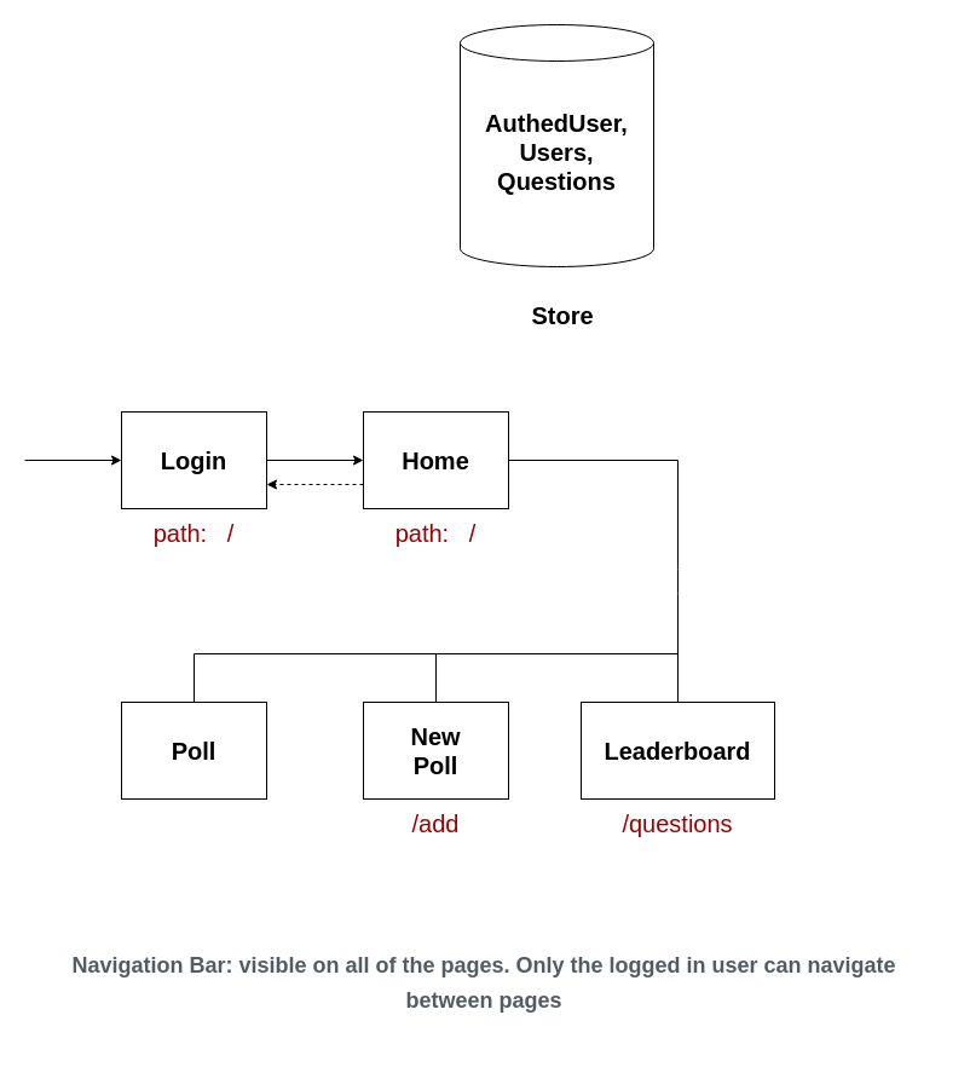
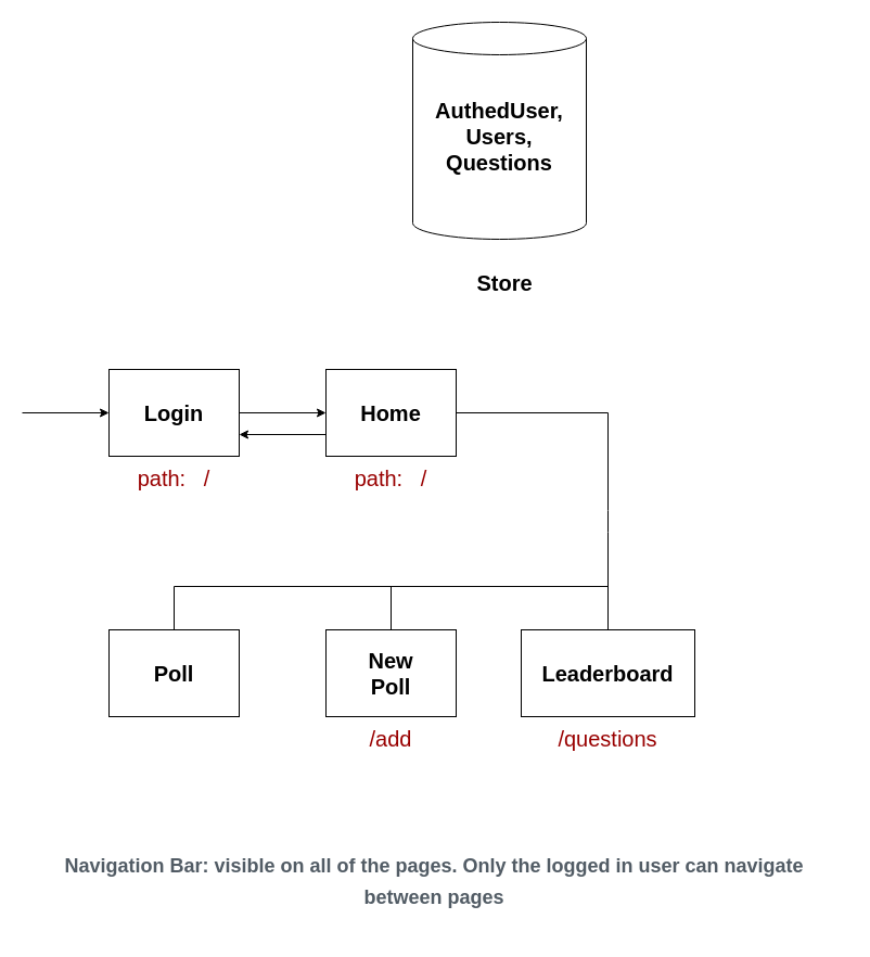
  <mxCell id="0" />
  <mxCell id="1" parent="0" />
  <mxCell id="2" value="" style="rounded=0;whiteSpace=wrap;html=1;" vertex="1" parent="1"><mxGeometry x="100" y="340" width="120" height="80" as="geometry" /></mxCell>
  <mxCell id="3" value="&lt;br&gt;Login&lt;br style=&quot;font-size: 20px&quot;&gt;&lt;span style=&quot;font-size: 20px&quot;&gt;&lt;br style=&quot;font-size: 20px&quot;&gt;&lt;/span&gt;" style="text;html=1;strokeColor=none;fillColor=none;align=center;verticalAlign=middle;whiteSpace=wrap;rounded=0;labelPosition=center;verticalLabelPosition=middle;fontSize=20;fontStyle=1" vertex="1" parent="1"><mxGeometry x="100" y="340" width="120" height="80" as="geometry" /></mxCell>
  <mxCell id="4" value="" style="endArrow=classic;html=1;" edge="1" parent="1"><mxGeometry width="50" height="50" relative="1" as="geometry"><mxPoint x="20" y="380" as="sourcePoint" /><mxPoint x="100" y="380" as="targetPoint" /></mxGeometry></mxCell>
  <mxCell id="5" value="&lt;font color=&quot;#990000&quot;&gt;path:&amp;nbsp; &amp;nbsp;/&lt;/font&gt;" style="text;html=1;strokeColor=none;fillColor=none;align=center;verticalAlign=middle;whiteSpace=wrap;rounded=0;fontSize=20;" vertex="1" parent="1"><mxGeometry x="100" y="430" width="120" height="20" as="geometry" /></mxCell>
  <mxCell id="6" value="" style="rounded=0;whiteSpace=wrap;html=1;" vertex="1" parent="1"><mxGeometry x="300" y="340" width="120" height="80" as="geometry" /></mxCell>
  <mxCell id="7" value="&lt;span style=&quot;font-size: 20px&quot;&gt;Home&lt;br style=&quot;font-size: 20px&quot;&gt;&lt;/span&gt;" style="text;html=1;strokeColor=none;fillColor=none;align=center;verticalAlign=middle;whiteSpace=wrap;rounded=0;labelPosition=center;verticalLabelPosition=middle;fontSize=20;fontStyle=1" vertex="1" parent="1"><mxGeometry x="300" y="340" width="120" height="80" as="geometry" /></mxCell>
  <mxCell id="8" value="" style="endArrow=classic;html=1;" edge="1" parent="1"><mxGeometry width="50" height="50" relative="1" as="geometry"><mxPoint x="220" y="380" as="sourcePoint" /><mxPoint x="300" y="380" as="targetPoint" /></mxGeometry></mxCell>
  <mxCell id="9" value="&lt;font color=&quot;#990000&quot;&gt;path:&amp;nbsp; &amp;nbsp;/&lt;/font&gt;" style="text;html=1;strokeColor=none;fillColor=none;align=center;verticalAlign=middle;whiteSpace=wrap;rounded=0;fontSize=20;" vertex="1" parent="1"><mxGeometry x="300" y="430" width="120" height="20" as="geometry" /></mxCell>
  <mxCell id="10" value="" style="shape=cylinder3;whiteSpace=wrap;html=1;boundedLbl=1;backgroundOutline=1;size=15;fontSize=20;" vertex="1" parent="1"><mxGeometry x="380" y="20" width="160" height="200" as="geometry" /></mxCell>
  <mxCell id="11" value="&lt;span style=&quot;font-size: 20px&quot;&gt;AuthedUser, &lt;br&gt;Users, &lt;br&gt;Questions&lt;br style=&quot;font-size: 20px&quot;&gt;&lt;/span&gt;" style="text;html=1;strokeColor=none;fillColor=none;align=center;verticalAlign=middle;whiteSpace=wrap;rounded=0;labelPosition=center;verticalLabelPosition=middle;fontSize=20;fontStyle=1" vertex="1" parent="1"><mxGeometry x="380" y="50" width="160" height="150" as="geometry" /></mxCell>
  <mxCell id="12" value="" style="rounded=0;whiteSpace=wrap;html=1;" vertex="1" parent="1"><mxGeometry x="480" y="580" width="160" height="80" as="geometry" /></mxCell>
  <mxCell id="13" value="&lt;span style=&quot;font-size: 20px&quot;&gt;Leaderboard&lt;br style=&quot;font-size: 20px&quot;&gt;&lt;/span&gt;" style="text;html=1;strokeColor=none;fillColor=none;align=center;verticalAlign=middle;whiteSpace=wrap;rounded=0;labelPosition=center;verticalLabelPosition=middle;fontSize=20;fontStyle=1" vertex="1" parent="1"><mxGeometry x="515" y="580" width="90" height="80" as="geometry" /></mxCell>
  <mxCell id="14" value="&lt;font color=&quot;#990000&quot;&gt;/questions&lt;/font&gt;" style="text;html=1;strokeColor=none;fillColor=none;align=center;verticalAlign=middle;whiteSpace=wrap;rounded=0;fontSize=20;" vertex="1" parent="1"><mxGeometry x="500" y="670" width="120" height="20" as="geometry" /></mxCell>
  <mxCell id="15" value="" style="rounded=0;whiteSpace=wrap;html=1;" vertex="1" parent="1"><mxGeometry x="300" y="580" width="120" height="80" as="geometry" /></mxCell>
  <mxCell id="16" value="&lt;span style=&quot;font-size: 20px&quot;&gt;New&lt;br&gt;Poll&lt;br style=&quot;font-size: 20px&quot;&gt;&lt;/span&gt;" style="text;html=1;strokeColor=none;fillColor=none;align=center;verticalAlign=middle;whiteSpace=wrap;rounded=0;labelPosition=center;verticalLabelPosition=middle;fontSize=20;fontStyle=1" vertex="1" parent="1"><mxGeometry x="300" y="580" width="120" height="80" as="geometry" /></mxCell>
  <mxCell id="17" value="&lt;font color=&quot;#990000&quot;&gt;/add&lt;/font&gt;" style="text;html=1;strokeColor=none;fillColor=none;align=center;verticalAlign=middle;whiteSpace=wrap;rounded=0;fontSize=20;" vertex="1" parent="1"><mxGeometry x="300" y="670" width="120" height="20" as="geometry" /></mxCell>
  <mxCell id="18" value="" style="rounded=0;whiteSpace=wrap;html=1;" vertex="1" parent="1"><mxGeometry x="100" y="580" width="120" height="80" as="geometry" /></mxCell>
  <mxCell id="19" value="&lt;span style=&quot;font-size: 20px&quot;&gt;Poll&lt;br style=&quot;font-size: 20px&quot;&gt;&lt;/span&gt;" style="text;html=1;strokeColor=none;fillColor=none;align=center;verticalAlign=middle;whiteSpace=wrap;rounded=0;labelPosition=center;verticalLabelPosition=middle;fontSize=20;fontStyle=1" vertex="1" parent="1"><mxGeometry x="100" y="580" width="120" height="80" as="geometry" /></mxCell>
  <mxCell id="20" value="" style="endArrow=none;html=1;fontSize=20;exitX=1;exitY=0.5;exitDx=0;exitDy=0;" edge="1" parent="1" source="7"><mxGeometry width="50" height="50" relative="1" as="geometry"><mxPoint x="390" y="550" as="sourcePoint" /><mxPoint x="560" y="380" as="targetPoint" /></mxGeometry></mxCell>
  <mxCell id="21" value="" style="endArrow=none;html=1;fontSize=20;exitX=0.5;exitY=0;exitDx=0;exitDy=0;" edge="1" parent="1" source="13"><mxGeometry width="50" height="50" relative="1" as="geometry"><mxPoint x="400" y="550" as="sourcePoint" /><mxPoint x="560" y="380" as="targetPoint" /><Array as="points"><mxPoint x="560" y="480" /></Array></mxGeometry></mxCell>
  <mxCell id="22" value="" style="endArrow=none;html=1;fontSize=20;" edge="1" parent="1"><mxGeometry width="50" height="50" relative="1" as="geometry"><mxPoint x="160" y="540" as="sourcePoint" /><mxPoint x="560" y="540" as="targetPoint" /></mxGeometry></mxCell>
  <mxCell id="23" value="" style="endArrow=none;html=1;fontSize=20;exitX=0.5;exitY=0;exitDx=0;exitDy=0;" edge="1" parent="1" source="19"><mxGeometry width="50" height="50" relative="1" as="geometry"><mxPoint x="400" y="550" as="sourcePoint" /><mxPoint x="160" y="540" as="targetPoint" /></mxGeometry></mxCell>
  <mxCell id="24" value="" style="endArrow=none;html=1;fontSize=20;exitX=0.5;exitY=0;exitDx=0;exitDy=0;" edge="1" parent="1" source="16"><mxGeometry width="50" height="50" relative="1" as="geometry"><mxPoint x="400" y="550" as="sourcePoint" /><mxPoint x="360" y="540" as="targetPoint" /></mxGeometry></mxCell>
- <mxCell id="25" value="" style="endArrow=classic;html=1;fontSize=20;entryX=1;entryY=0.75;entryDx=0;entryDy=0;exitX=0;exitY=0.75;exitDx=0;exitDy=0;dashed=1;" edge="1" parent="1" source="7" target="3"><mxGeometry width="50" height="50" relative="1" as="geometry"><mxPoint x="400" y="560" as="sourcePoint" /><mxPoint x="450" y="510" as="targetPoint" /></mxGeometry></mxCell>
+ <mxCell id="25" value="" style="endArrow=classic;html=1;fontSize=20;entryX=1;entryY=0.75;entryDx=0;entryDy=0;exitX=0;exitY=0.75;exitDx=0;exitDy=0;" edge="1" parent="1" source="7" target="3"><mxGeometry width="50" height="50" relative="1" as="geometry"><mxPoint x="400" y="560" as="sourcePoint" /><mxPoint x="450" y="510" as="targetPoint" /></mxGeometry></mxCell>
  <mxCell id="26" value="Store&lt;span style=&quot;font-size: 20px&quot;&gt;&lt;br style=&quot;font-size: 20px&quot;&gt;&lt;/span&gt;" style="text;html=1;strokeColor=none;fillColor=none;align=center;verticalAlign=middle;whiteSpace=wrap;rounded=0;labelPosition=center;verticalLabelPosition=middle;fontSize=20;fontStyle=1" vertex="1" parent="1"><mxGeometry x="405" y="220" width="120" height="80" as="geometry" /></mxCell>
  <mxCell id="27" value="&lt;p style=&quot;box-sizing: border-box ; margin: 0px 0px 15px ; font-size: 18px ; padding: 18px 30px ; line-height: 1.6 ; color: rgb(82 , 92 , 101)&quot;&gt;Navigation Bar: visible on all of the pages. Only t&lt;span&gt;he logged in user can navigate between pages&lt;/span&gt;&lt;/p&gt;" style="text;html=1;strokeColor=none;fillColor=none;align=center;verticalAlign=middle;whiteSpace=wrap;rounded=0;labelPosition=center;verticalLabelPosition=middle;fontSize=20;fontStyle=1" vertex="1" parent="1"><mxGeometry x="20" y="780" width="760" height="80" as="geometry" /></mxCell>
